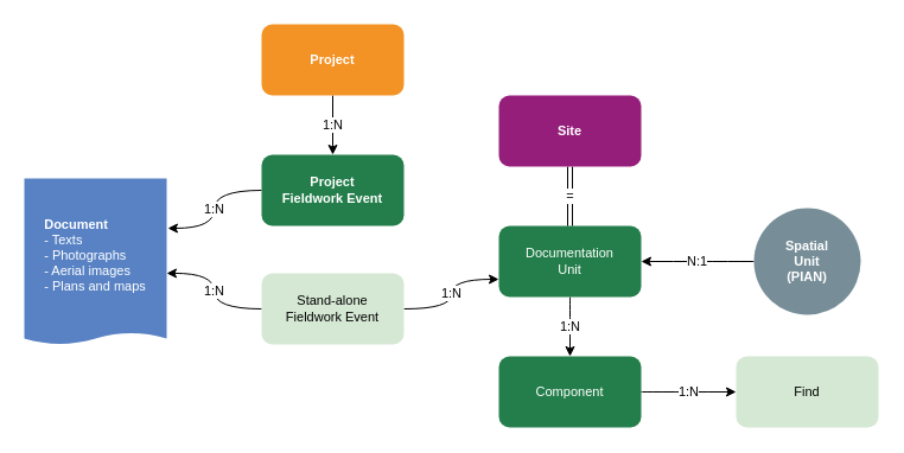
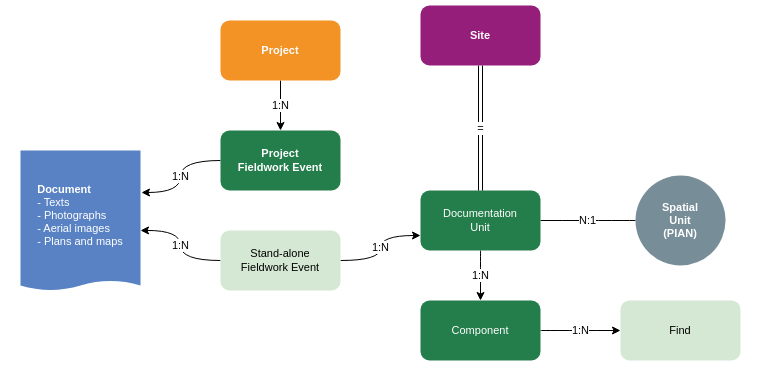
  <mxCell id="0" />
  <mxCell id="1" parent="0" />
  <mxCell id="2" value="&lt;div style=&quot;font-size: 11px;&quot; align=&quot;left&quot;&gt;&lt;b style=&quot;font-size: 11px;&quot;&gt;Document&lt;/b&gt;&lt;br style=&quot;font-size: 11px;&quot;&gt;&lt;/div&gt;&lt;div style=&quot;font-size: 11px;&quot; align=&quot;left&quot;&gt;&lt;span style=&quot;font-weight: normal; font-size: 11px;&quot;&gt;- Texts&lt;br style=&quot;font-size: 11px;&quot;&gt;- Photographs&lt;br style=&quot;font-size: 11px;&quot;&gt;- Aerial images&lt;br style=&quot;font-size: 11px;&quot;&gt;- Plans and maps&lt;/span&gt;&lt;br style=&quot;font-size: 11px;&quot;&gt;&lt;/div&gt;" style="shape=document;whiteSpace=wrap;html=1;boundedLbl=1;fontStyle=1;fillColor=#5882C4;strokeColor=none;size=0.071;fontFamily=Helvetica;fontSize=11;fontColor=#FFFFFF;" parent="1" vertex="1"><mxGeometry x="20" y="150" width="120" height="140" as="geometry" /></mxCell>
  <mxCell id="3" value="1:N" style="edgeStyle=orthogonalEdgeStyle;curved=1;rounded=0;orthogonalLoop=1;jettySize=auto;html=1;exitX=0;exitY=0.5;exitDx=0;exitDy=0;entryX=1;entryY=0.571;entryDx=0;entryDy=0;entryPerimeter=0;fontFamily=Helvetica;fontSize=11;fontColor=#000000;" parent="1" source="5" target="2" edge="1"><mxGeometry relative="1" as="geometry"><mxPoint x="190" y="240" as="targetPoint" /></mxGeometry></mxCell>
  <mxCell id="4" value="&lt;div style=&quot;font-size: 11px;&quot;&gt;1:N&lt;/div&gt;" style="rounded=0;orthogonalLoop=1;jettySize=auto;html=1;entryX=0;entryY=0.75;entryDx=0;entryDy=0;elbow=vertical;exitX=1;exitY=0.5;exitDx=0;exitDy=0;edgeStyle=orthogonalEdgeStyle;curved=1;fontFamily=Helvetica;fontSize=11;fontColor=#000000;" parent="1" source="5" target="8" edge="1"><mxGeometry relative="1" as="geometry" /></mxCell>
  <mxCell id="5" value="Stand-alone&lt;br style=&quot;font-size: 11px;&quot;&gt;Fieldwork Event" style="rounded=1;whiteSpace=wrap;html=1;fontStyle=0;fillColor=#d5e8d4;strokeColor=none;fontFamily=Helvetica;fontSize=11;" parent="1" vertex="1"><mxGeometry x="220" y="230" width="120" height="60" as="geometry" /></mxCell>
- <mxCell id="6" value="N:1" style="edgeStyle=orthogonalEdgeStyle;curved=1;rounded=0;orthogonalLoop=1;jettySize=auto;html=1;entryX=1;entryY=0.5;entryDx=0;entryDy=0;exitX=0;exitY=0.5;exitDx=0;exitDy=0;fontFamily=Helvetica;fontSize=11;fontColor=#000000;" parent="1" source="9" target="8" edge="1"><mxGeometry relative="1" as="geometry"><mxPoint x="560" y="270" as="sourcePoint" /></mxGeometry></mxCell>
+ <mxCell id="6" value="N:1" style="edgeStyle=orthogonalEdgeStyle;curved=1;rounded=0;orthogonalLoop=1;jettySize=auto;html=1;entryX=1;entryY=0.5;entryDx=0;entryDy=0;exitX=0;exitY=0.5;exitDx=0;exitDy=0;fontFamily=Helvetica;fontSize=11;fontColor=#000000;endArrow=none;" parent="1" source="9" target="8" edge="1"><mxGeometry relative="1" as="geometry"><mxPoint x="560" y="270" as="sourcePoint" /></mxGeometry></mxCell>
  <mxCell id="7" value="&lt;div style=&quot;font-size: 11px;&quot;&gt;1:N&lt;/div&gt;" style="edgeStyle=orthogonalEdgeStyle;curved=1;rounded=0;orthogonalLoop=1;jettySize=auto;html=1;fontFamily=Helvetica;fontSize=11;exitX=0.5;exitY=1;exitDx=0;exitDy=0;fontColor=#000000;" parent="1" source="8" target="11" edge="1"><mxGeometry relative="1" as="geometry" /></mxCell>
  <mxCell id="8" value="Documentation&lt;br style=&quot;font-size: 11px;&quot;&gt;&lt;div style=&quot;font-size: 11px;&quot;&gt;Unit&lt;/div&gt;" style="whiteSpace=wrap;html=1;fillColor=#247E4B;strokeColor=none;rounded=1;fontStyle=0;fontFamily=Helvetica;fontSize=11;fontColor=#FFFFFF;" parent="1" vertex="1"><mxGeometry x="420" y="190" width="120" height="60" as="geometry" /></mxCell>
  <mxCell id="9" value="Spatial&lt;br style=&quot;font-size: 11px;&quot;&gt;Unit&lt;br style=&quot;font-size: 11px;&quot;&gt;(PIAN)" style="ellipse;whiteSpace=wrap;html=1;fillColor=#778E98;strokeColor=none;rounded=0;fontStyle=1;fontFamily=Helvetica;fontSize=11;fontColor=#FFFFFF;" parent="1" vertex="1"><mxGeometry x="635" y="175" width="90" height="90" as="geometry" /></mxCell>
  <mxCell id="10" value="1:N" style="edgeStyle=orthogonalEdgeStyle;curved=1;rounded=0;orthogonalLoop=1;jettySize=auto;html=1;fontFamily=Helvetica;fontSize=11;fontColor=#000000;" parent="1" source="11" target="12" edge="1"><mxGeometry relative="1" as="geometry" /></mxCell>
  <mxCell id="11" value="Component" style="whiteSpace=wrap;html=1;fillColor=#247E4B;strokeColor=none;rounded=1;fontStyle=0;fontFamily=Helvetica;fontSize=11;fontColor=#FFFFFF;" parent="1" vertex="1"><mxGeometry x="420" y="300" width="120" height="60" as="geometry" /></mxCell>
  <mxCell id="12" value="Find" style="whiteSpace=wrap;html=1;fillColor=#d5e8d4;strokeColor=none;rounded=1;fontStyle=0;fontFamily=Helvetica;fontSize=11;" parent="1" vertex="1"><mxGeometry x="620" y="300" width="120" height="60" as="geometry" /></mxCell>
  <mxCell id="13" value="=" style="edgeStyle=orthogonalEdgeStyle;curved=1;rounded=0;orthogonalLoop=1;jettySize=auto;html=1;exitX=0.5;exitY=1;exitDx=0;exitDy=0;entryX=0.5;entryY=0;entryDx=0;entryDy=0;elbow=vertical;shape=link;fontFamily=Helvetica;fontSize=11;fontColor=#000000;" parent="1" source="14" target="8" edge="1"><mxGeometry relative="1" as="geometry" /></mxCell>
- <mxCell id="14" value="Site" style="rounded=1;whiteSpace=wrap;html=1;fontStyle=1;fillColor=#951E7A;strokeColor=none;fontFamily=Helvetica;fontSize=11;fontColor=#FFFFFF;" parent="1" vertex="1"><mxGeometry x="420" y="80" width="120" height="60" as="geometry" /></mxCell>
+ <mxCell id="14" value="Site" style="rounded=1;whiteSpace=wrap;html=1;fontStyle=1;fillColor=#951E7A;strokeColor=none;fontFamily=Helvetica;fontSize=11;fontColor=#FFFFFF;" parent="1" vertex="1"><mxGeometry x="420" y="5" width="120" height="60" as="geometry" /></mxCell>
  <mxCell id="15" value="1:N" style="rounded=0;orthogonalLoop=1;jettySize=auto;html=1;exitX=0;exitY=0.5;exitDx=0;exitDy=0;elbow=vertical;edgeStyle=orthogonalEdgeStyle;entryX=1.008;entryY=0.3;entryDx=0;entryDy=0;entryPerimeter=0;curved=1;fontFamily=Helvetica;fontSize=11;fontColor=#000000;" parent="1" source="16" target="2" edge="1"><mxGeometry relative="1" as="geometry" /></mxCell>
  <mxCell id="16" value="Project &lt;br style=&quot;font-size: 11px;&quot;&gt;Fieldwork Event" style="rounded=1;whiteSpace=wrap;html=1;fontStyle=1;fillColor=#247E4B;strokeColor=none;fontFamily=Helvetica;fontSize=11;fontColor=#FFFFFF;" parent="1" vertex="1"><mxGeometry x="220" y="130" width="120" height="60" as="geometry" /></mxCell>
  <mxCell id="17" value="1:N" style="edgeStyle=orthogonalEdgeStyle;curved=1;rounded=0;orthogonalLoop=1;jettySize=auto;html=1;exitX=0.5;exitY=1;exitDx=0;exitDy=0;entryX=0.5;entryY=0;entryDx=0;entryDy=0;elbow=vertical;fontFamily=Helvetica;fontSize=11;fontColor=#000000;labelBackgroundColor=#FFFFFF;" parent="1" source="18" target="16" edge="1"><mxGeometry relative="1" as="geometry"><Array as="points"><mxPoint x="280" y="100" /><mxPoint x="280" y="100" /></Array></mxGeometry></mxCell>
  <mxCell id="18" value="Project" style="rounded=1;whiteSpace=wrap;html=1;fontStyle=1;fillColor=#F39225;strokeColor=none;fontFamily=Helvetica;fontSize=11;fontColor=#FFFFFF;" parent="1" vertex="1"><mxGeometry x="220" y="20" width="120" height="60" as="geometry" /></mxCell>
